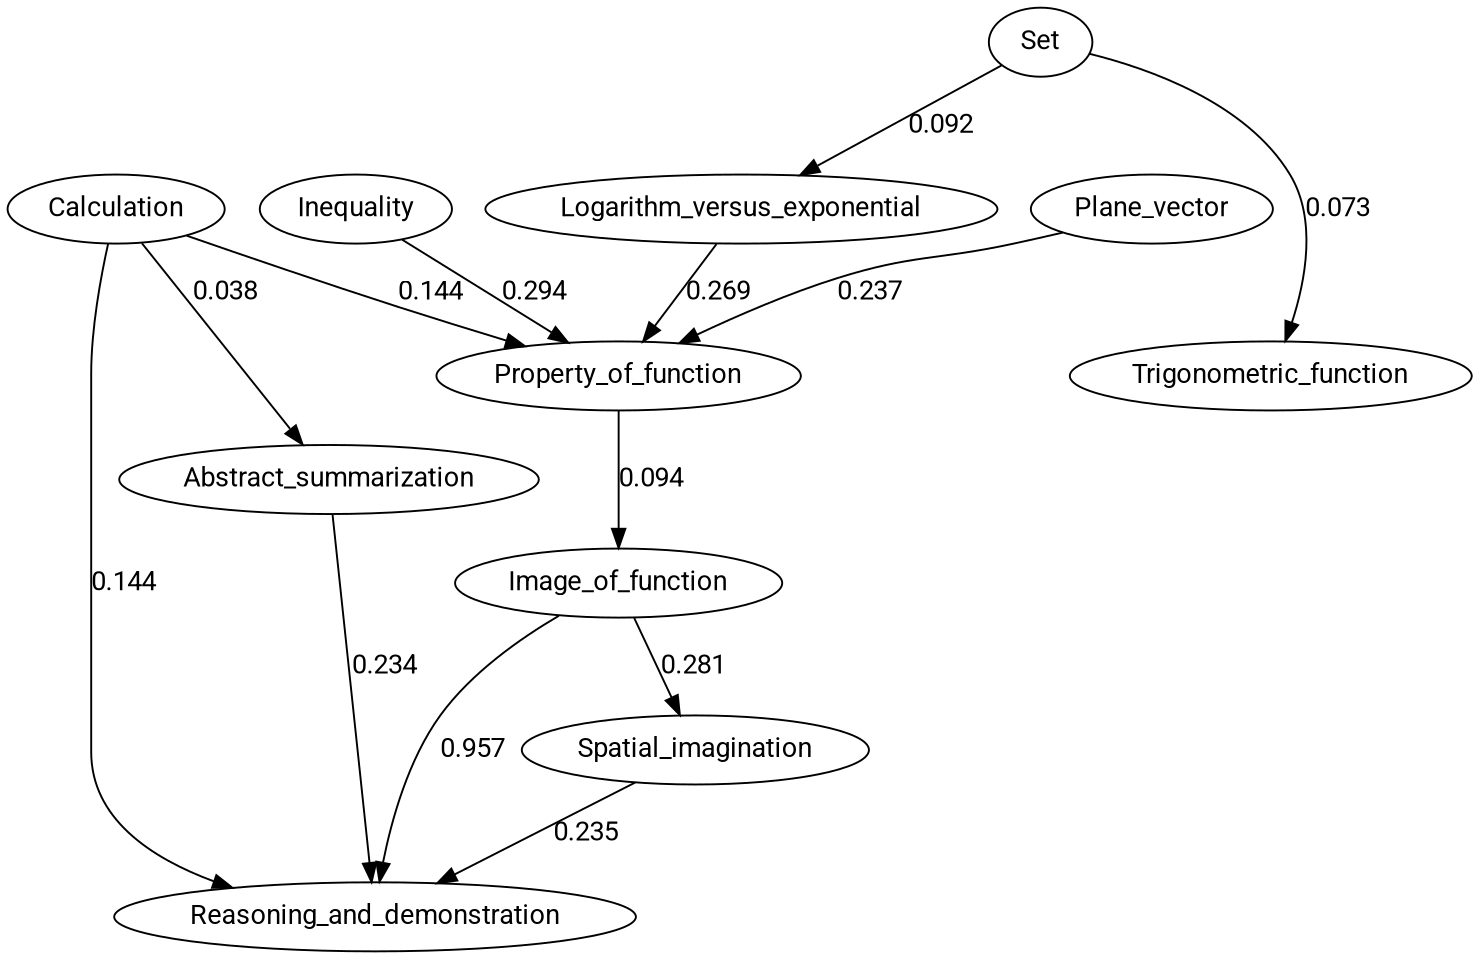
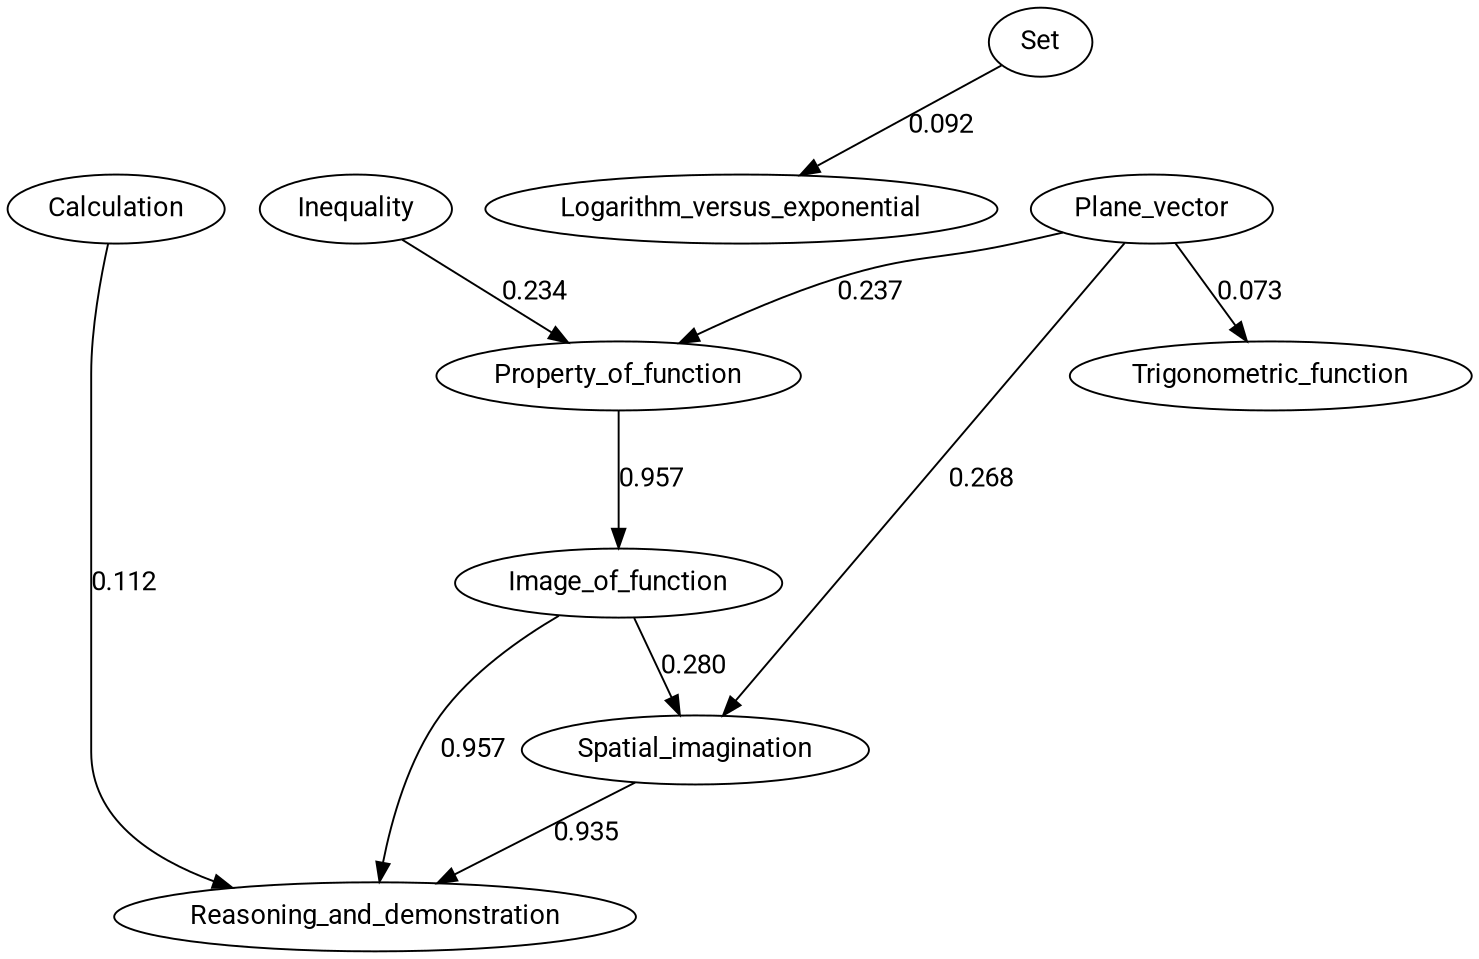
  digraph {
    fontname=Roboto
    node [fontname=Roboto]
    edge [fontname=Roboto]
    Property_of_function
    Image_of_function
    Set
    Trigonometric_function
    Logarithm_versus_exponential
    Spatial_imagination
    Reasoning_and_demonstration
    Inequality
    Plane_vector
-   Abstract_summarization
    Calculation
-   Property_of_function -> Image_of_function [label=0.094]
-   Image_of_function -> Spatial_imagination [label=0.281]
+   Property_of_function -> Image_of_function [label=0.957]
+   Image_of_function -> Spatial_imagination [label=0.280]
    Image_of_function -> Reasoning_and_demonstration [label=0.957]
-   Set -> Trigonometric_function [label=0.073]
+   Plane_vector -> Trigonometric_function [label=0.073]
    Set -> Logarithm_versus_exponential [label=0.092]
-   Logarithm_versus_exponential -> Property_of_function [label=0.269]
-   Spatial_imagination -> Reasoning_and_demonstration [label=0.235]
-   Inequality -> Property_of_function [label=0.294]
+   Spatial_imagination -> Reasoning_and_demonstration [label=0.935]
+   Inequality -> Property_of_function [label=0.234]
    Plane_vector -> Property_of_function [label=0.237]
-   Abstract_summarization -> Reasoning_and_demonstration [label=0.234]
-   Calculation -> Property_of_function [label=0.144]
-   Calculation -> Reasoning_and_demonstration [label=0.144]
-   Calculation -> Abstract_summarization [label=0.038]
+   Plane_vector -> Spatial_imagination [label=0.268]
+   Calculation -> Reasoning_and_demonstration [label=0.112]
  }
